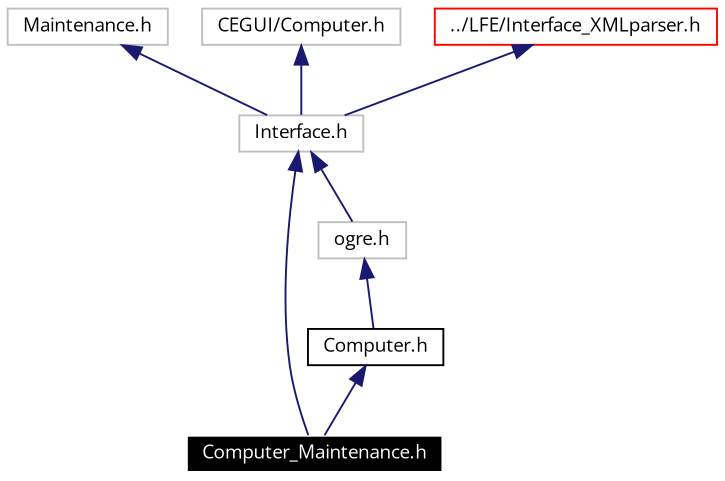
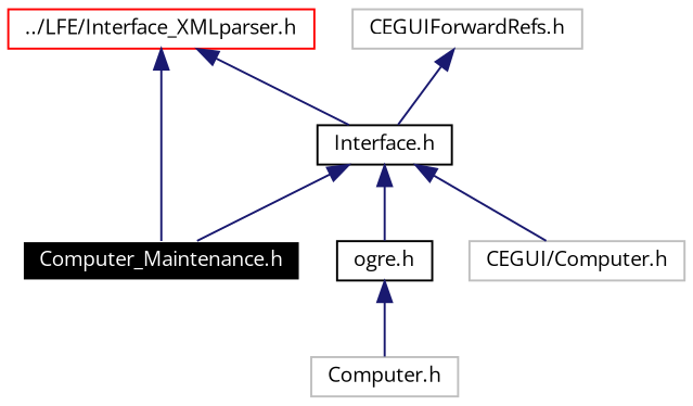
  digraph {
    fontname="Open Sans"
    node [color=grey75 fontname="Open Sans" fontsize=10 shape=record]
    edge [color=midnightblue dir=back fontname="Open Sans" fontsize=10 labelfontname=Helvetica labelfontsize=10 style=solid]
    n1 [color=white fillcolor=black fontcolor=white height=0.2 label="Computer_Maintenance.h" style=filled width=0.4]
-   n2 [height=0.2 label="Interface.h" width=0.4]
-   n3 [height=0.2 label="ogre.h" width=0.4]
-   n4 [color=black height=0.2 label="Computer.h" width=0.4]
-   n5 [height=0.2 label="Maintenance.h" width=0.4]
+   n2 [color=black height=0.2 label="Interface.h" width=0.4]
+   n3 [color=black height=0.2 label="ogre.h" width=0.4]
+   n4 [height=0.2 label="Computer.h" width=0.4]
+   n5 [height=0.2 label="CEGUIForwardRefs.h" width=0.4]
    n6 [height=0.2 label="CEGUI/Computer.h" width=0.4]
    n7 [color=red height=0.2 label="../LFE/Interface_XMLparser.h" width=0.4]
    n2 -> n1
    n2 -> n3
    n3 -> n4
-   n4 -> n1
+   n7 -> n1
    n5 -> n2
-   n6 -> n2
+   n2 -> n6
    n7 -> n2
  }
